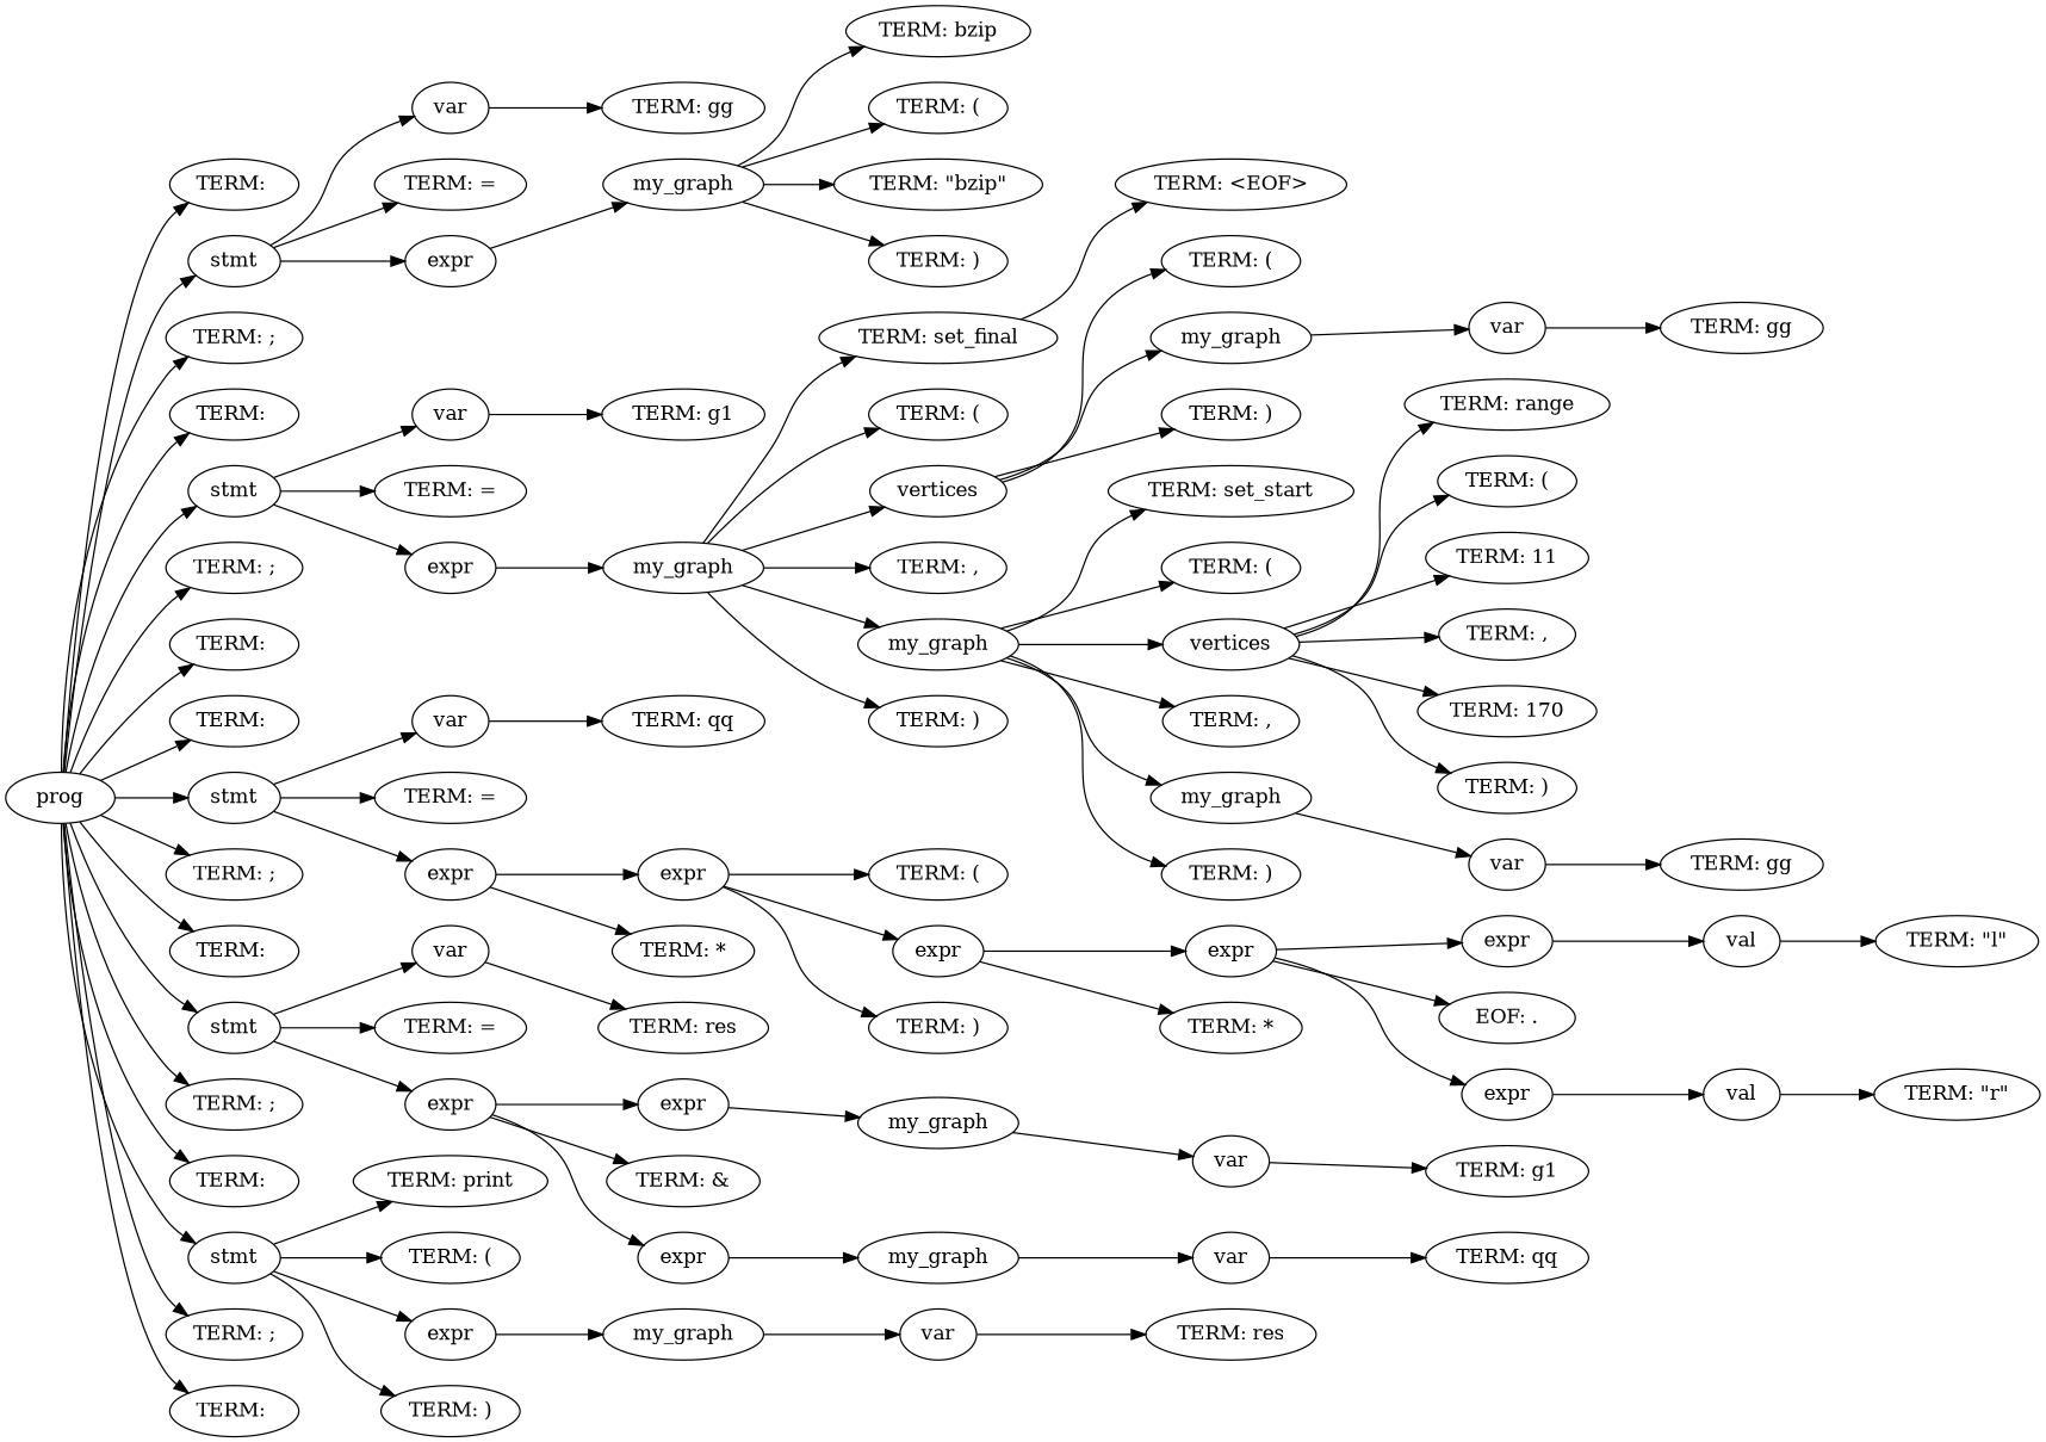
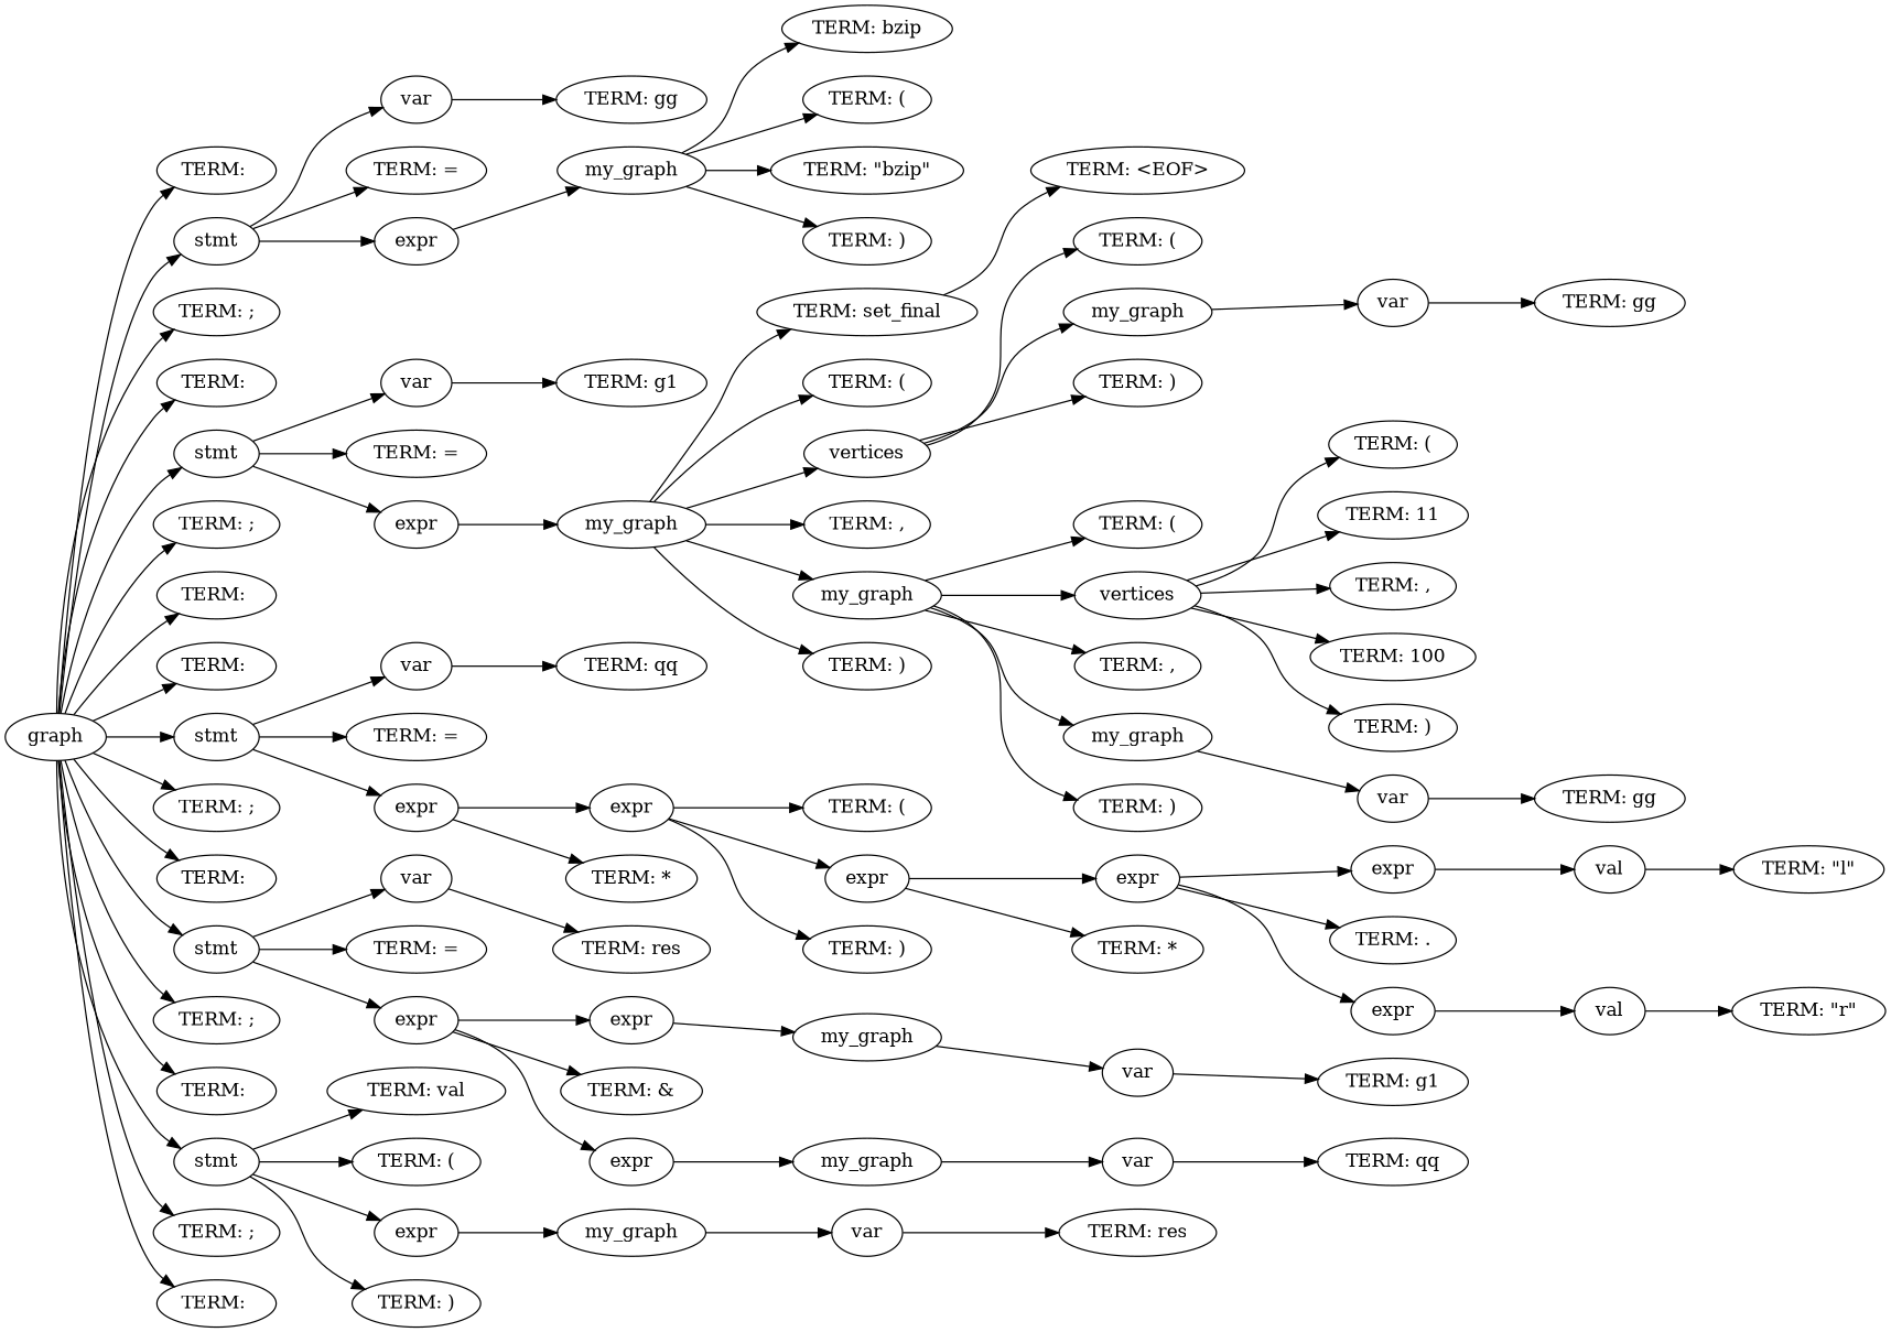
  digraph {
    rankdir=LR
-   n1 [label=prog]
+   n1 [label="graph"]
    n2 [label="TERM: \n"]
    n3 [label=stmt]
    n4 [label="TERM: ;"]
    n5 [label="TERM: \n"]
    n6 [label=stmt]
    n7 [label="TERM: ;"]
    n8 [label="TERM: \n"]
    n9 [label="TERM: \n"]
    n10 [label=stmt]
    n11 [label="TERM: ;"]
    n12 [label="TERM: \n"]
    n13 [label=stmt]
    n14 [label="TERM: ;"]
    n15 [label="TERM: \n"]
    n16 [label=stmt]
    n17 [label="TERM: ;"]
    n18 [label="TERM: \n"]
    n19 [label=var]
    n20 [label="TERM: ="]
    n21 [label=expr]
    n22 [label=var]
    n23 [label="TERM: ="]
    n24 [label=expr]
    n25 [label=var]
    n26 [label="TERM: ="]
    n27 [label=expr]
    n28 [label=var]
    n29 [label="TERM: ="]
    n30 [label=expr]
-   n31 [label="TERM: print"]
+   n31 [label="TERM: val"]
    n32 [label="TERM: ("]
    n33 [label=expr]
    n34 [label="TERM: )"]
    n35 [label="TERM: <EOF>"]
    n36 [label="TERM: gg"]
    n37 [label=my_graph]
    n38 [label="TERM: bzip"]
    n39 [label="TERM: ("]
    n40 [label="TERM: \"bzip\""]
    n41 [label="TERM: )"]
    n42 [label="TERM: g1"]
    n43 [label=my_graph]
    n44 [label="TERM: set_final"]
    n45 [label="TERM: ("]
    n46 [label=vertices]
    n47 [label="TERM: ,"]
    n48 [label=my_graph]
    n49 [label="TERM: )"]
    n50 [label="TERM: ("]
    n51 [label=my_graph]
    n52 [label="TERM: )"]
-   n53 [label="TERM: set_start"]
    n54 [label="TERM: ("]
    n55 [label=vertices]
    n56 [label="TERM: ,"]
    n57 [label=my_graph]
    n58 [label="TERM: )"]
    n59 [label=var]
    n60 [label="TERM: gg"]
-   n61 [label="TERM: range"]
    n62 [label="TERM: ("]
    n63 [label="TERM: 11"]
    n64 [label="TERM: ,"]
-   n65 [label="TERM: 170"]
+   n65 [label="TERM: 100"]
    n66 [label="TERM: )"]
    n67 [label=var]
    n68 [label="TERM: gg"]
    n69 [label="TERM: qq"]
    n70 [label=expr]
    n71 [label="TERM: *"]
    n72 [label="TERM: ("]
    n73 [label=expr]
    n74 [label="TERM: )"]
    n75 [label=expr]
    n76 [label="TERM: *"]
    n77 [label=expr]
-   n78 [label="EOF: ."]
+   n78 [label="TERM: ."]
    n79 [label=expr]
    n80 [label=val]
    n81 [label=val]
    n82 [label="TERM: \"l\""]
    n83 [label="TERM: \"r\""]
    n84 [label="TERM: res"]
    n85 [label=expr]
    n86 [label="TERM: &"]
    n87 [label=expr]
    n88 [label=my_graph]
    n89 [label=my_graph]
    n90 [label=var]
    n91 [label="TERM: g1"]
    n92 [label=var]
    n93 [label="TERM: qq"]
    n94 [label=my_graph]
    n95 [label=var]
    n96 [label="TERM: res"]
    n1 -> n2
    n1 -> n3
    n1 -> n4
    n1 -> n5
    n1 -> n6
    n1 -> n7
    n1 -> n8
    n1 -> n9
    n1 -> n10
    n1 -> n11
    n1 -> n12
    n1 -> n13
    n1 -> n14
    n1 -> n15
    n1 -> n16
    n1 -> n17
    n1 -> n18
    n3 -> n19
    n3 -> n20
    n3 -> n21
    n6 -> n22
    n6 -> n23
    n6 -> n24
    n10 -> n25
    n10 -> n26
    n10 -> n27
    n13 -> n28
    n13 -> n29
    n13 -> n30
    n16 -> n31
    n16 -> n32
    n16 -> n33
    n16 -> n34
    n19 -> n36
    n21 -> n37
    n22 -> n42
    n24 -> n43
    n25 -> n69
    n27 -> n70
    n27 -> n71
    n28 -> n84
    n30 -> n85
    n30 -> n86
    n30 -> n87
    n33 -> n94
    n37 -> n38
    n37 -> n39
    n37 -> n40
    n37 -> n41
    n43 -> n44
    n43 -> n45
    n43 -> n46
    n43 -> n47
    n43 -> n48
    n43 -> n49
    n44 -> n35
    n46 -> n50
    n46 -> n51
    n46 -> n52
-   n48 -> n53
    n48 -> n54
    n48 -> n55
    n48 -> n56
    n48 -> n57
    n48 -> n58
    n51 -> n59
-   n55 -> n61
    n55 -> n62
    n55 -> n63
    n55 -> n64
    n55 -> n65
    n55 -> n66
    n57 -> n67
    n59 -> n60
    n67 -> n68
    n70 -> n72
    n70 -> n73
    n70 -> n74
    n73 -> n75
    n73 -> n76
    n75 -> n77
    n75 -> n78
    n75 -> n79
    n77 -> n80
    n79 -> n81
    n80 -> n82
    n81 -> n83
    n85 -> n88
    n87 -> n89
    n88 -> n90
    n89 -> n92
    n90 -> n91
    n92 -> n93
    n94 -> n95
    n95 -> n96
  }
